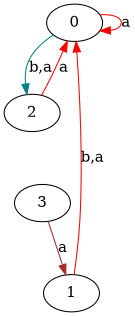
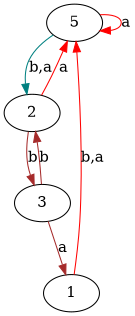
  digraph {
    d2tdocpreamble="\usetikzlibrary{automata}"
    d2tfigpreamble="\tikzstyle{every state}= [ draw=blue!50,very thick,fill=blue!20]  \tikzstyle{auto}= [fill=white]"
    ranksep=0.5
    node [style=state]
    edge [color=red lblstyle=auto topath="bend right"]
-   n1 [label=0]
+   n1 [label=5]
    n2 [label=2]
    n3 [label=3 style="state, accepting"]
    n4 [label=1 style="state, initial"]
    n1 -> n1 [label=a topath="loop above"]
    n1 -> n2 [color=teal label="b,a"]
    n2 -> n1 [label=a]
+   n2 -> n3 [color=brown label=b]
+   n3 -> n2 [color=brown label=b]
    n3 -> n4 [color=brown label=a]
    n4 -> n1 [label="b,a"]
  }
